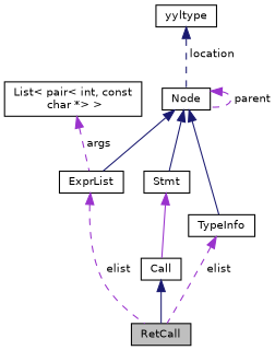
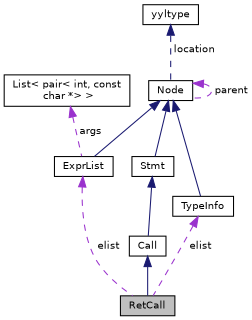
  digraph {
    node [color=black fillcolor=white fontname=Helvetica fontsize=10 shape=record style=filled]
    edge [color=midnightblue dir=back fontname=Helvetica fontsize=10 labelfontname=Helvetica labelfontsize=10 style=solid]
    n1 [fillcolor=grey75 fontcolor=black height=0.2 label=RetCall width=0.4]
    n2 [height=0.2 label=Call width=0.4]
    n3 [height=0.2 label=Stmt width=0.4]
    n4 [height=0.2 label="Node" width=0.4]
    n5 [height=0.2 label=TypeInfo width=0.4]
    n6 [height=0.2 label=ExprList width=0.4]
    n7 [height=0.2 label=yyltype width=0.4]
    n8 [height=0.2 label="List\< pair\< int, const\l char *\> \>" width=0.4]
    n2 -> n1
-   n3 -> n2 [color=darkorchid3]
+   n3 -> n2
    n4 -> n3
    n4 -> n4 [color=darkorchid3 label=" parent" style=dashed]
    n4 -> n5
    n4 -> n6
    n5 -> n1 [color=darkorchid3 label=" elist" style=dashed]
    n6 -> n1 [color=darkorchid3 label=" elist" style=dashed]
    n7 -> n4 [label=" location" style=dashed]
    n8 -> n6 [color=darkorchid3 label=" args" style=dashed]
  }
